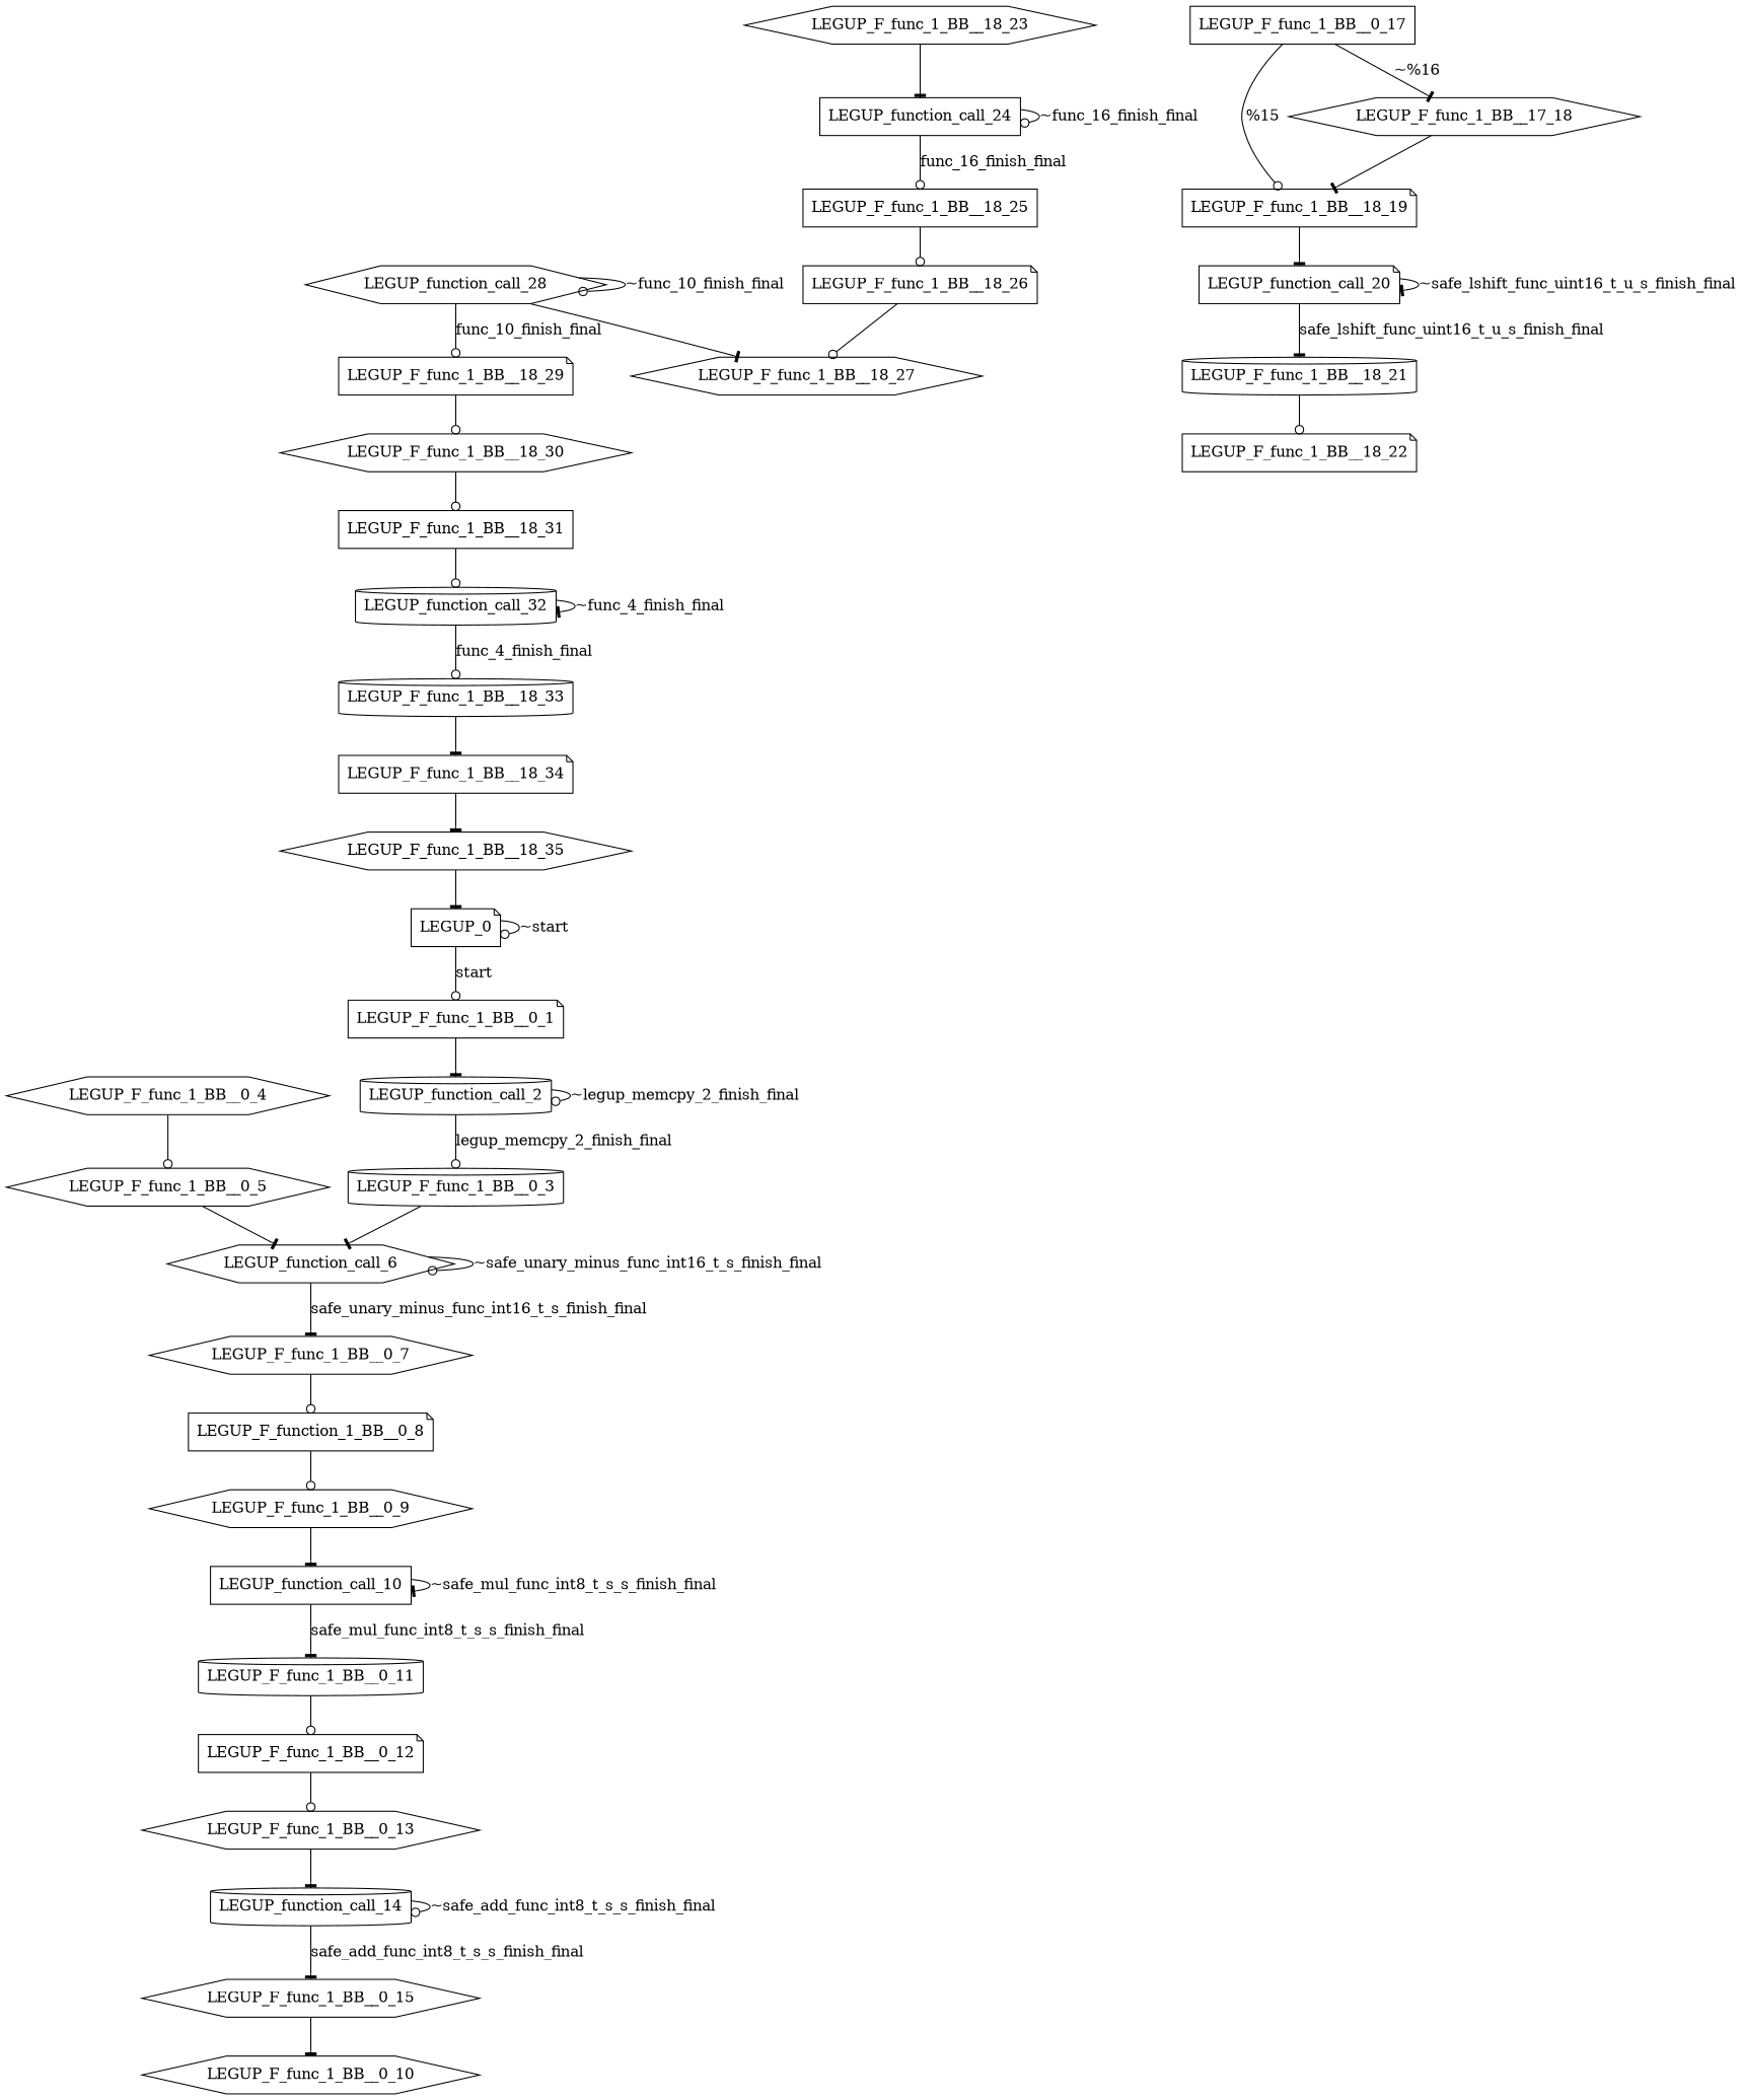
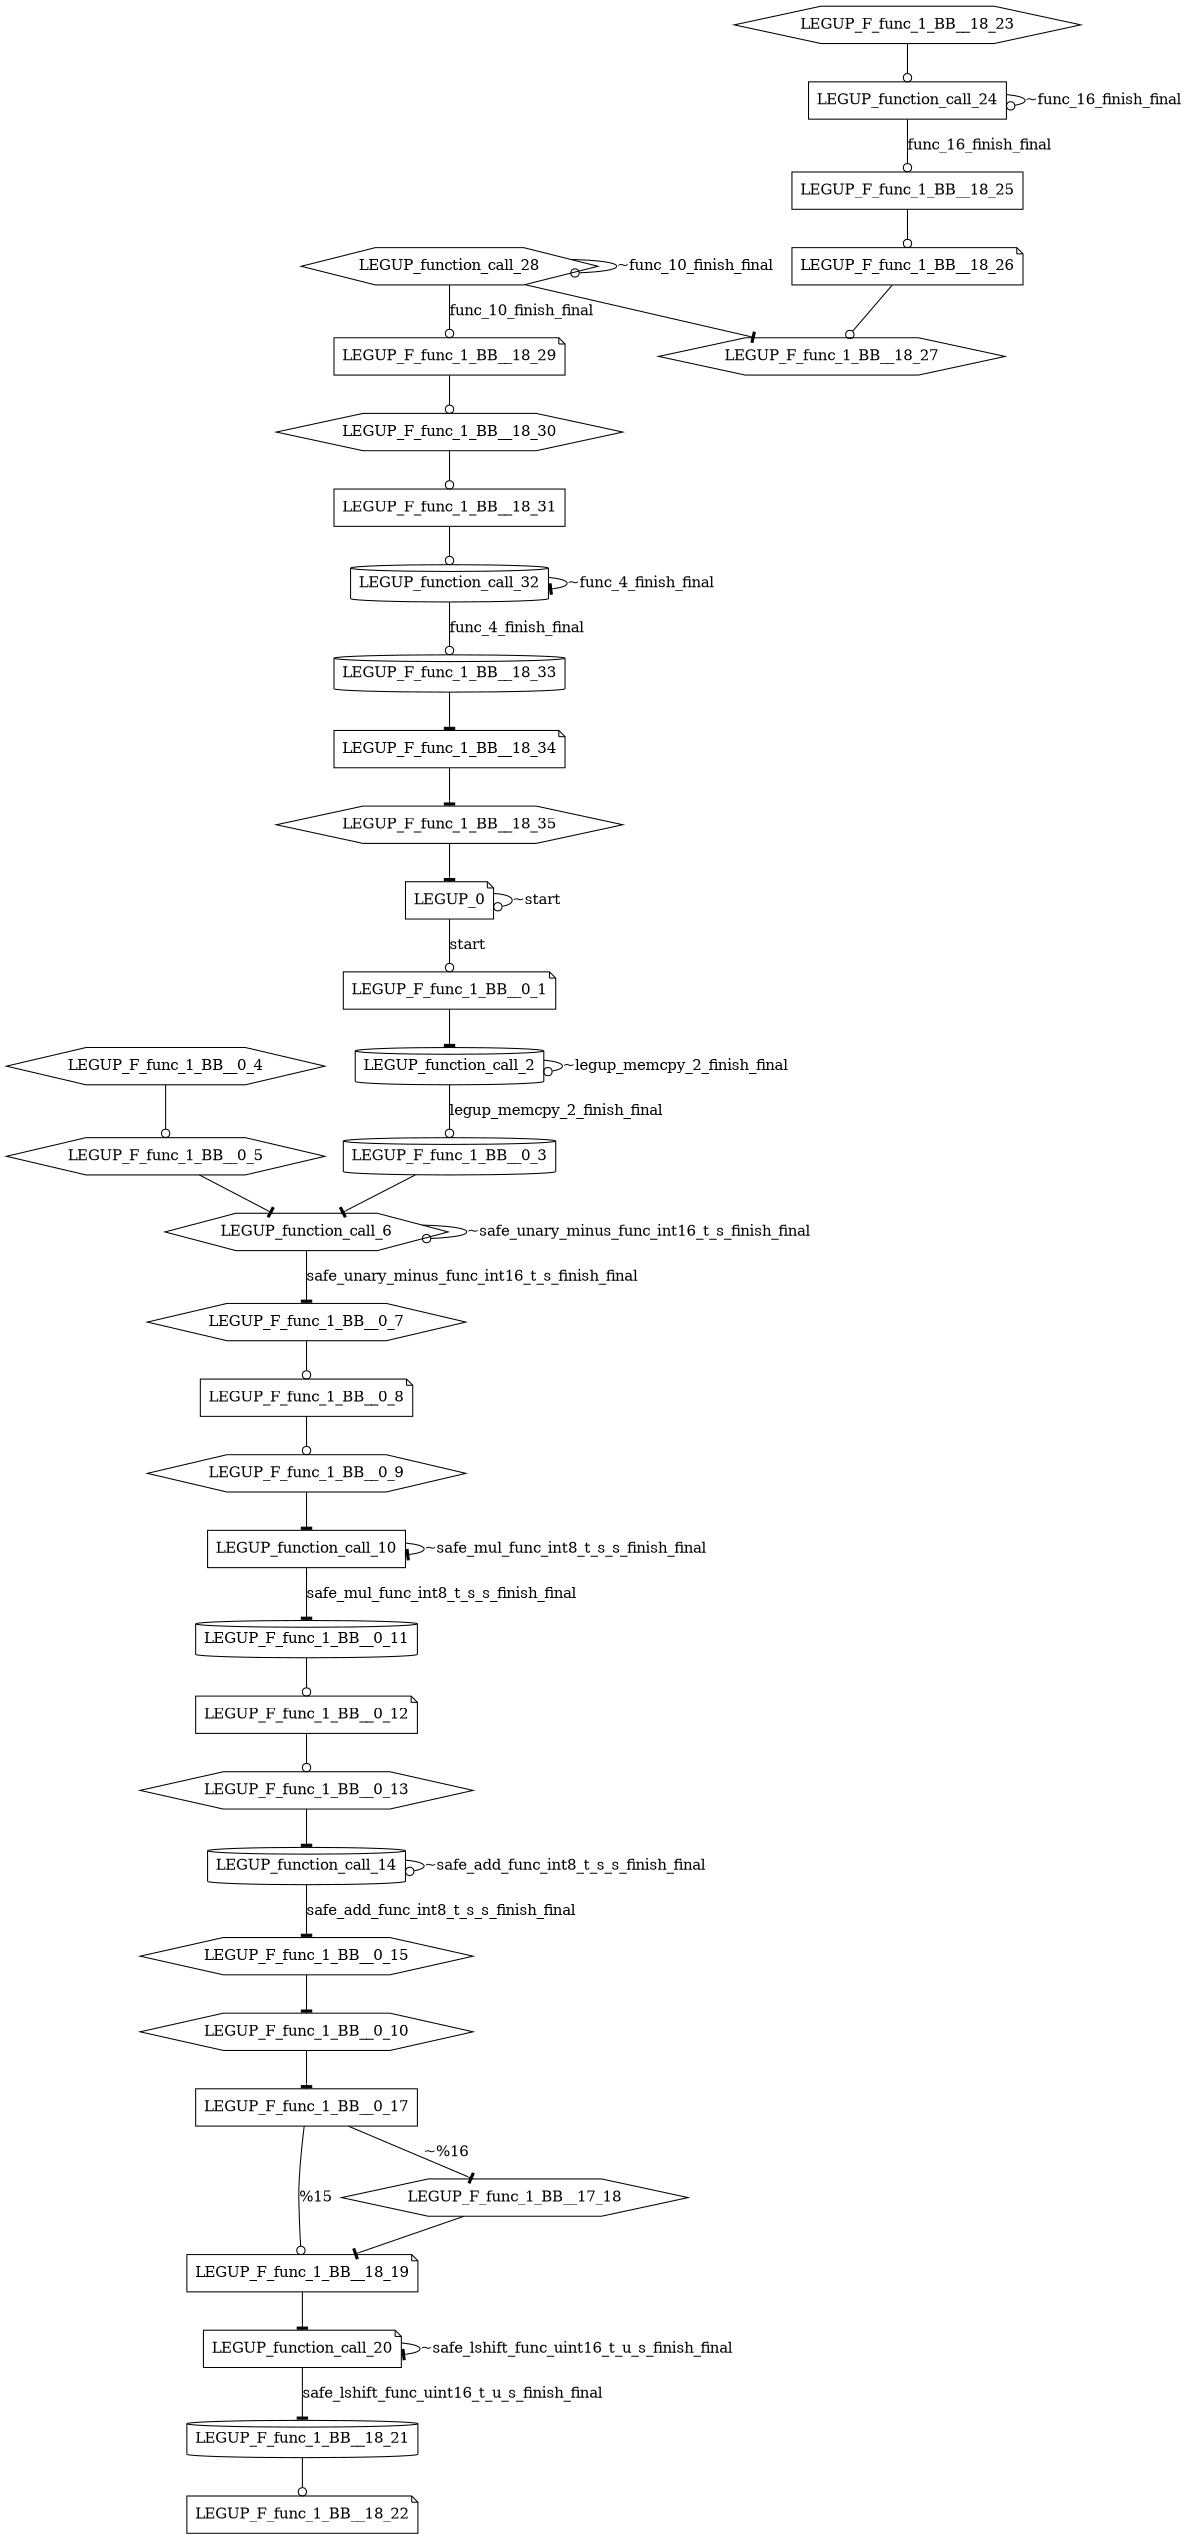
  digraph {
    node [shape=hexagon]
    edge [arrowhead=odot]
    n1 [label=LEGUP_F_func_1_BB__0_1 shape=note]
    n2 [label=LEGUP_function_call_2 shape=cylinder]
    n3 [label=LEGUP_F_func_1_BB__0_3 shape=cylinder]
    n4 [label=LEGUP_0 shape=note]
    n5 [label=LEGUP_function_call_6]
    n6 [label=LEGUP_F_func_1_BB__0_4]
    n7 [label=LEGUP_F_func_1_BB__0_5]
    n8 [label=LEGUP_F_func_1_BB__0_7]
-   n9 [label=LEGUP_F_function_1_BB__0_8 shape=note]
+   n9 [label=LEGUP_F_func_1_BB__0_8 shape=note]
    n10 [label=LEGUP_F_func_1_BB__0_9]
    n11 [label=LEGUP_function_call_10 shape=box]
    n12 [label=LEGUP_F_func_1_BB__0_11 shape=cylinder]
    n13 [label=LEGUP_F_func_1_BB__0_12 shape=note]
    n14 [label=LEGUP_F_func_1_BB__0_13]
    n15 [label=LEGUP_function_call_14 shape=cylinder]
    n16 [label=LEGUP_F_func_1_BB__0_15]
    n17 [label=LEGUP_F_func_1_BB__0_10]
    n18 [label=LEGUP_F_func_1_BB__0_17 shape=box]
    n19 [label=LEGUP_F_func_1_BB__18_19 shape=note]
    n20 [label=LEGUP_F_func_1_BB__17_18]
    n21 [label=LEGUP_function_call_20 shape=note]
    n22 [label=LEGUP_F_func_1_BB__18_21 shape=cylinder]
    n23 [label=LEGUP_F_func_1_BB__18_22 shape=note]
    n24 [label=LEGUP_F_func_1_BB__18_23]
    n25 [label=LEGUP_function_call_24 shape=box]
    n26 [label=LEGUP_F_func_1_BB__18_25 shape=box]
    n27 [label=LEGUP_F_func_1_BB__18_26 shape=note]
    n28 [label=LEGUP_F_func_1_BB__18_27]
    n29 [label=LEGUP_function_call_28]
    n30 [label=LEGUP_F_func_1_BB__18_29 shape=note]
    n31 [label=LEGUP_F_func_1_BB__18_30]
    n32 [label=LEGUP_F_func_1_BB__18_31 shape=box]
    n33 [label=LEGUP_function_call_32 shape=cylinder]
    n34 [label=LEGUP_F_func_1_BB__18_33 shape=cylinder]
    n35 [label=LEGUP_F_func_1_BB__18_34 shape=note]
    n36 [label=LEGUP_F_func_1_BB__18_35]
    n1 -> n2 [arrowhead=tee]
    n2 -> n2 [label="~legup_memcpy_2_finish_final"]
    n2 -> n3 [label=legup_memcpy_2_finish_final]
    n3 -> n5 [arrowhead=tee]
    n4 -> n1 [label=start]
    n4 -> n4 [label="~start"]
    n5 -> n5 [label="~safe_unary_minus_func_int16_t_s_finish_final"]
    n5 -> n8 [arrowhead=tee label=safe_unary_minus_func_int16_t_s_finish_final]
    n6 -> n7
    n7 -> n5 [arrowhead=tee]
    n8 -> n9
    n9 -> n10
    n10 -> n11 [arrowhead=tee]
    n11 -> n11 [arrowhead=tee label="~safe_mul_func_int8_t_s_s_finish_final"]
    n11 -> n12 [arrowhead=tee label=safe_mul_func_int8_t_s_s_finish_final]
    n12 -> n13
    n13 -> n14
    n14 -> n15 [arrowhead=tee]
    n15 -> n15 [label="~safe_add_func_int8_t_s_s_finish_final"]
    n15 -> n16 [arrowhead=tee label=safe_add_func_int8_t_s_s_finish_final]
    n16 -> n17 [arrowhead=tee]
+   n17 -> n18 [arrowhead=tee]
    n18 -> n19 [label="%15"]
    n18 -> n20 [arrowhead=tee label="~%16"]
    n19 -> n21 [arrowhead=tee]
    n20 -> n19 [arrowhead=tee]
    n21 -> n21 [arrowhead=tee label="~safe_lshift_func_uint16_t_u_s_finish_final"]
    n21 -> n22 [arrowhead=tee label=safe_lshift_func_uint16_t_u_s_finish_final]
    n22 -> n23
-   n24 -> n25 [arrowhead=tee]
+   n24 -> n25
    n25 -> n25 [label="~func_16_finish_final"]
    n25 -> n26 [label=func_16_finish_final]
    n26 -> n27
    n27 -> n28
    n29 -> n28 [arrowhead=tee]
    n29 -> n29 [label="~func_10_finish_final"]
    n29 -> n30 [label=func_10_finish_final]
    n30 -> n31
    n31 -> n32
    n32 -> n33
    n33 -> n33 [arrowhead=tee label="~func_4_finish_final"]
    n33 -> n34 [label=func_4_finish_final]
    n34 -> n35 [arrowhead=tee]
    n35 -> n36 [arrowhead=tee]
    n36 -> n4 [arrowhead=tee]
  }
